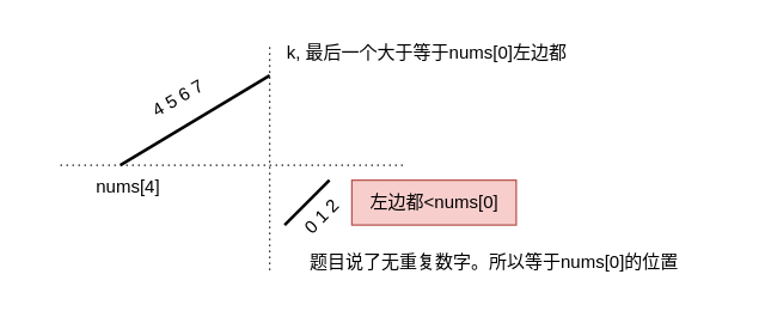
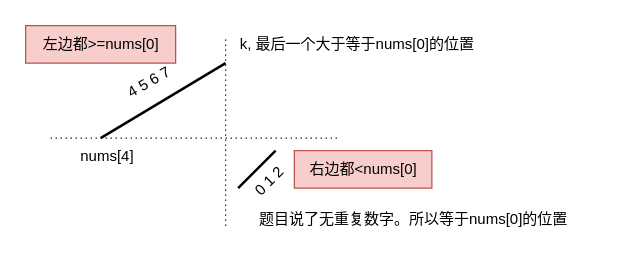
  <mxCell id="0" />
  <mxCell id="1" parent="0" />
  <mxCell id="2" value="" style="endArrow=none;html=1;rounded=0;strokeWidth=2;" edge="1" parent="1"><mxGeometry width="50" height="50" relative="1" as="geometry"><mxPoint x="80" y="110" as="sourcePoint" /><mxPoint x="180" y="50" as="targetPoint" /></mxGeometry></mxCell>
  <mxCell id="3" value="" style="endArrow=none;html=1;rounded=0;strokeWidth=2;" edge="1" parent="1"><mxGeometry width="50" height="50" relative="1" as="geometry"><mxPoint x="190" y="150" as="sourcePoint" /><mxPoint x="220" y="120" as="targetPoint" /></mxGeometry></mxCell>
  <mxCell id="4" value="" style="endArrow=none;dashed=1;html=1;dashPattern=1 3;strokeWidth=1;rounded=0;" edge="1" parent="1"><mxGeometry width="50" height="50" relative="1" as="geometry"><mxPoint x="40" y="110" as="sourcePoint" /><mxPoint x="270" y="110" as="targetPoint" /></mxGeometry></mxCell>
  <mxCell id="5" value="" style="endArrow=none;dashed=1;html=1;dashPattern=1 3;strokeWidth=1;rounded=0;" edge="1" parent="1"><mxGeometry width="50" height="50" relative="1" as="geometry"><mxPoint x="180" y="180" as="sourcePoint" /><mxPoint x="180" y="30" as="targetPoint" /></mxGeometry></mxCell>
  <mxCell id="6" value="nums[4]" style="text;html=1;resizable=0;autosize=1;align=center;verticalAlign=middle;points=[];fillColor=none;strokeColor=none;rounded=0;" vertex="1" parent="1"><mxGeometry x="50" y="110" width="70" height="30" as="geometry" /></mxCell>
- <mxCell id="7" value="k, 最后一个大于等于nums[0]左边都" style="text;html=1;resizable=0;autosize=1;align=center;verticalAlign=middle;points=[];fillColor=none;strokeColor=none;rounded=0;" vertex="1" parent="1"><mxGeometry x="180" y="20" width="210" height="30" as="geometry" /></mxCell>
+ <mxCell id="7" value="k, 最后一个大于等于nums[0]的位置" style="text;html=1;resizable=0;autosize=1;align=center;verticalAlign=middle;points=[];fillColor=none;strokeColor=none;rounded=0;" vertex="1" parent="1"><mxGeometry x="180" y="20" width="210" height="30" as="geometry" /></mxCell>
  <mxCell id="8" value="4 5 6 7&amp;nbsp;" style="text;html=1;resizable=0;autosize=1;align=center;verticalAlign=middle;points=[];fillColor=none;strokeColor=none;rounded=0;rotation=-30;" vertex="1" parent="1"><mxGeometry x="90" y="50" width="60" height="30" as="geometry" /></mxCell>
  <mxCell id="9" value="0 1 2" style="text;html=1;resizable=0;autosize=1;align=center;verticalAlign=middle;points=[];fillColor=none;strokeColor=none;rounded=0;rotation=-45;" vertex="1" parent="1"><mxGeometry x="190" y="130" width="50" height="30" as="geometry" /></mxCell>
- <mxCell id="11" value="左边都&amp;lt;nums[0]" style="text;html=1;resizable=0;autosize=1;align=center;verticalAlign=middle;points=[];fillColor=#f8cecc;strokeColor=#b85450;rounded=0;" vertex="1" parent="1"><mxGeometry x="235" y="120" width="110" height="30" as="geometry" /></mxCell>
+ <mxCell id="10" value="左边都&amp;gt;=nums[0]" style="text;html=1;resizable=0;autosize=1;align=center;verticalAlign=middle;points=[];fillColor=#f8cecc;strokeColor=#b85450;rounded=0;" vertex="1" parent="1"><mxGeometry x="20" y="20" width="120" height="30" as="geometry" /></mxCell>
+ <mxCell id="11" value="右边都&amp;lt;nums[0]" style="text;html=1;resizable=0;autosize=1;align=center;verticalAlign=middle;points=[];fillColor=#f8cecc;strokeColor=#b85450;rounded=0;" vertex="1" parent="1"><mxGeometry x="235" y="120" width="110" height="30" as="geometry" /></mxCell>
  <mxCell id="12" value="题目说了无重复数字。所以等于nums[0]的位置" style="text;html=1;resizable=0;autosize=1;align=center;verticalAlign=middle;points=[];fillColor=none;strokeColor=none;rounded=0;" vertex="1" parent="1"><mxGeometry x="170" y="160" width="320" height="30" as="geometry" /></mxCell>
